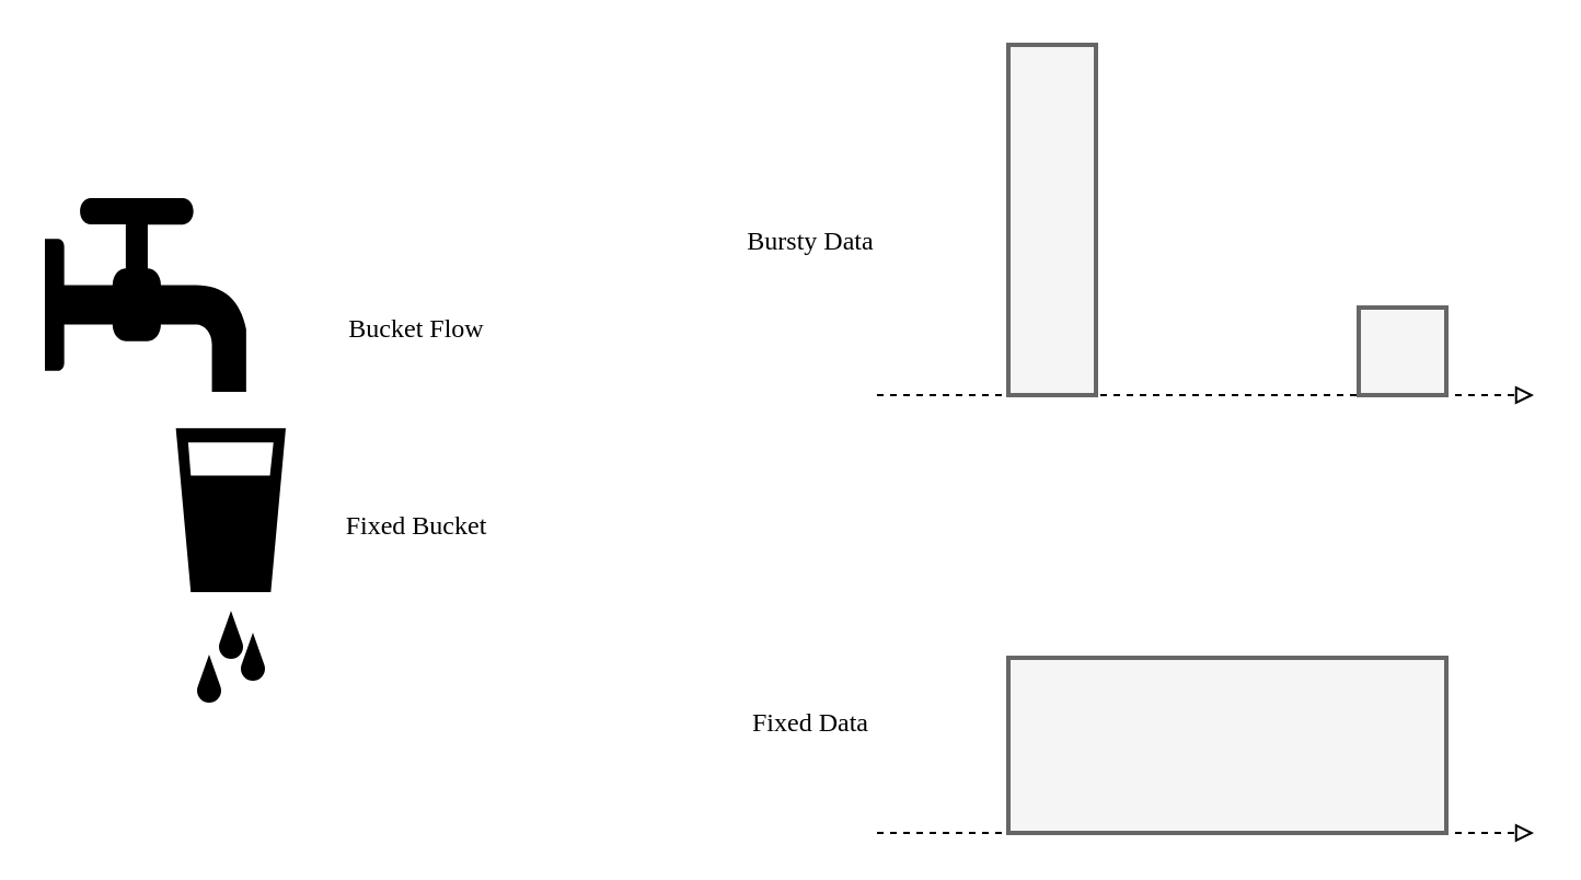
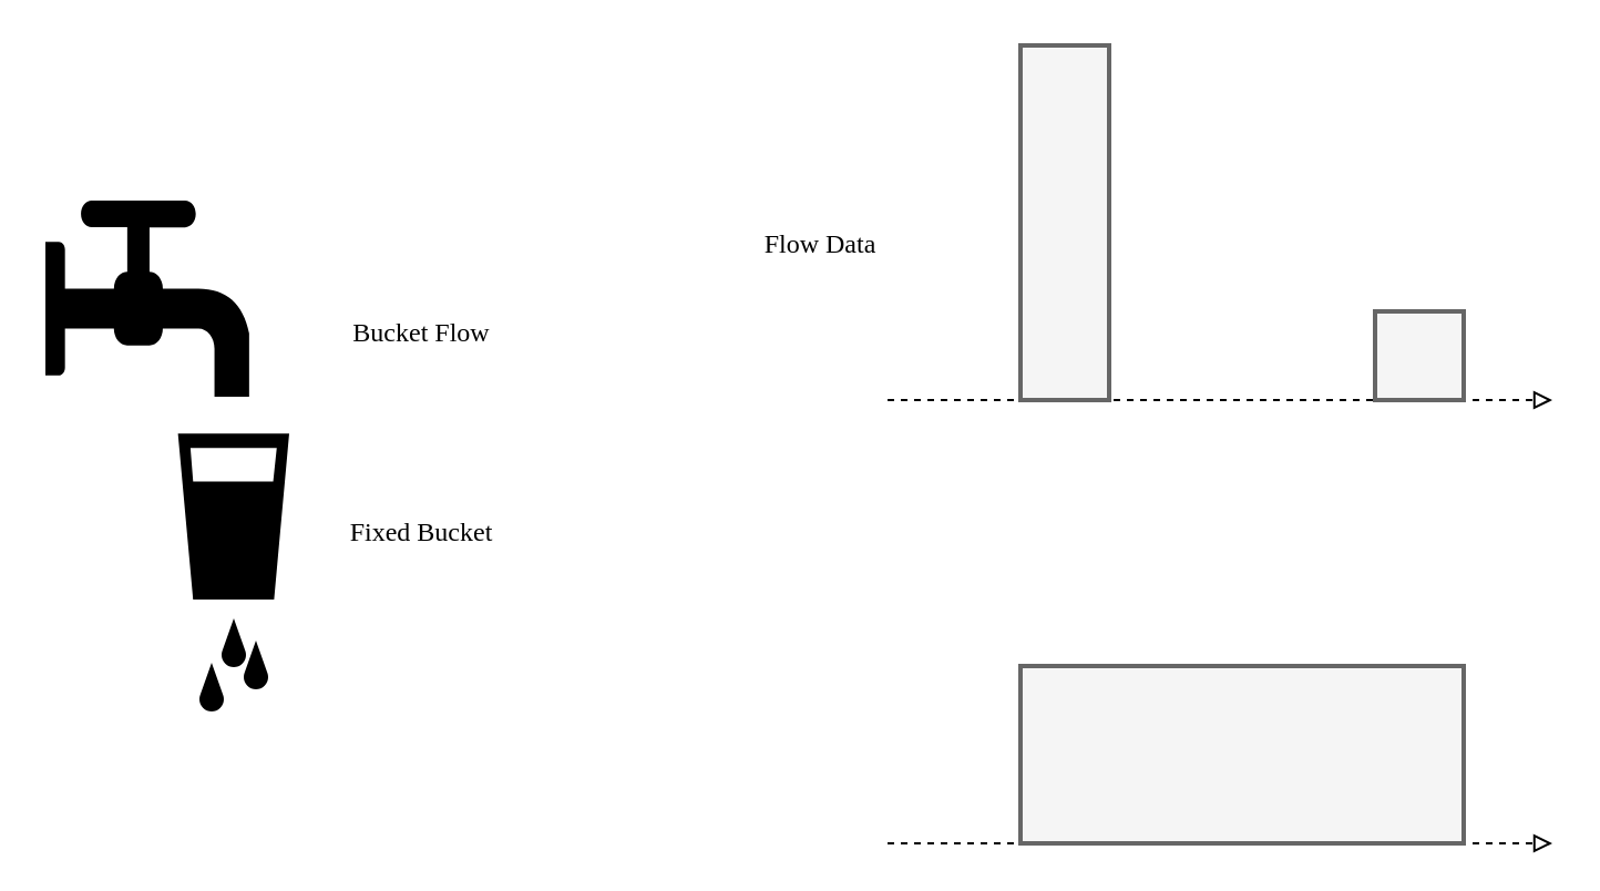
  <mxCell id="0" />
  <mxCell id="1" parent="0" />
  <mxCell id="2" value="" style="shape=mxgraph.signs.food.drinking_water_2;html=1;pointerEvents=1;fillColor=#000000;strokeColor=none;verticalLabelPosition=bottom;verticalAlign=top;align=center;direction=east;flipH=1;fontFamily=Times New Roman;" vertex="1" parent="1"><mxGeometry x="20" y="90" width="110" height="180" as="geometry" /></mxCell>
  <mxCell id="3" value="" style="verticalLabelPosition=bottom;verticalAlign=top;html=1;shape=mxgraph.basic.drop;fillColor=#000000;fontFamily=Times New Roman;" vertex="1" parent="1"><mxGeometry x="100" y="280" width="10" height="20" as="geometry" /></mxCell>
  <mxCell id="4" value="" style="verticalLabelPosition=bottom;verticalAlign=top;html=1;shape=mxgraph.basic.drop;fillColor=#000000;fontFamily=Times New Roman;" vertex="1" parent="1"><mxGeometry x="110" y="290" width="10" height="20" as="geometry" /></mxCell>
  <mxCell id="5" value="" style="verticalLabelPosition=bottom;verticalAlign=top;html=1;shape=mxgraph.basic.drop;fillColor=#000000;fontFamily=Times New Roman;" vertex="1" parent="1"><mxGeometry x="90" y="300" width="10" height="20" as="geometry" /></mxCell>
  <mxCell id="6" value="Bucket Flow" style="text;html=1;strokeColor=none;fillColor=none;align=center;verticalAlign=middle;whiteSpace=wrap;rounded=0;strokeWidth=2;fontFamily=Times New Roman;" vertex="1" parent="1"><mxGeometry x="140" y="130" width="100" height="40" as="geometry" /></mxCell>
  <mxCell id="7" value="Fixed Bucket" style="text;html=1;strokeColor=none;fillColor=none;align=center;verticalAlign=middle;whiteSpace=wrap;rounded=0;strokeWidth=2;fontFamily=Times New Roman;" vertex="1" parent="1"><mxGeometry x="140" y="220" width="100" height="40" as="geometry" /></mxCell>
  <mxCell id="8" value="" style="endArrow=block;html=1;strokeWidth=1;fontFamily=Times New Roman;endFill=0;dashed=1;" edge="1" parent="1"><mxGeometry width="50" height="50" relative="1" as="geometry"><mxPoint x="400" y="180" as="sourcePoint" /><mxPoint x="700" y="180" as="targetPoint" /></mxGeometry></mxCell>
  <mxCell id="9" value="" style="rounded=0;whiteSpace=wrap;html=1;strokeWidth=2;fillColor=#f5f5f5;fontFamily=Times New Roman;strokeColor=#666666;fontColor=#333333;" vertex="1" parent="1"><mxGeometry x="460" y="20" width="40" height="160" as="geometry" /></mxCell>
  <mxCell id="10" value="" style="rounded=0;whiteSpace=wrap;html=1;strokeWidth=2;fillColor=#f5f5f5;fontFamily=Times New Roman;strokeColor=#666666;fontColor=#333333;" vertex="1" parent="1"><mxGeometry x="620" y="140" width="40" height="40" as="geometry" /></mxCell>
  <mxCell id="11" value="" style="endArrow=block;html=1;strokeWidth=1;fontFamily=Times New Roman;endFill=0;dashed=1;" edge="1" parent="1"><mxGeometry width="50" height="50" relative="1" as="geometry"><mxPoint x="400" y="380" as="sourcePoint" /><mxPoint x="700" y="380" as="targetPoint" /></mxGeometry></mxCell>
  <mxCell id="12" value="" style="rounded=0;whiteSpace=wrap;html=1;strokeWidth=2;fillColor=#f5f5f5;fontFamily=Times New Roman;strokeColor=#666666;fontColor=#333333;" vertex="1" parent="1"><mxGeometry x="460" y="300" width="200" height="80" as="geometry" /></mxCell>
- <mxCell id="13" value="Bursty Data" style="text;html=1;strokeColor=none;fillColor=none;align=center;verticalAlign=middle;whiteSpace=wrap;rounded=0;strokeWidth=2;fontFamily=Times New Roman;" vertex="1" parent="1"><mxGeometry x="320" y="90" width="100" height="40" as="geometry" /></mxCell>
- <mxCell id="14" value="Fixed Data" style="text;html=1;strokeColor=none;fillColor=none;align=center;verticalAlign=middle;whiteSpace=wrap;rounded=0;strokeWidth=2;fontFamily=Times New Roman;" vertex="1" parent="1"><mxGeometry x="320" y="310" width="100" height="40" as="geometry" /></mxCell>
+ <mxCell id="13" value="Flow Data" style="text;html=1;strokeColor=none;fillColor=none;align=center;verticalAlign=middle;whiteSpace=wrap;rounded=0;strokeWidth=2;fontFamily=Times New Roman;" vertex="1" parent="1"><mxGeometry x="320" y="90" width="100" height="40" as="geometry" /></mxCell>
